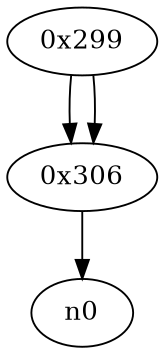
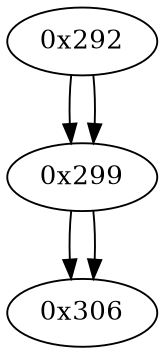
  digraph {
+   n2 [label="0x292"]
    n3 [label="0x299"]
    n4 [label="0x306"]
-   n0
+   n2 -> n3
+   n2 -> n3
    n3 -> n4
    n3 -> n4
-   n4 -> n0
  }
